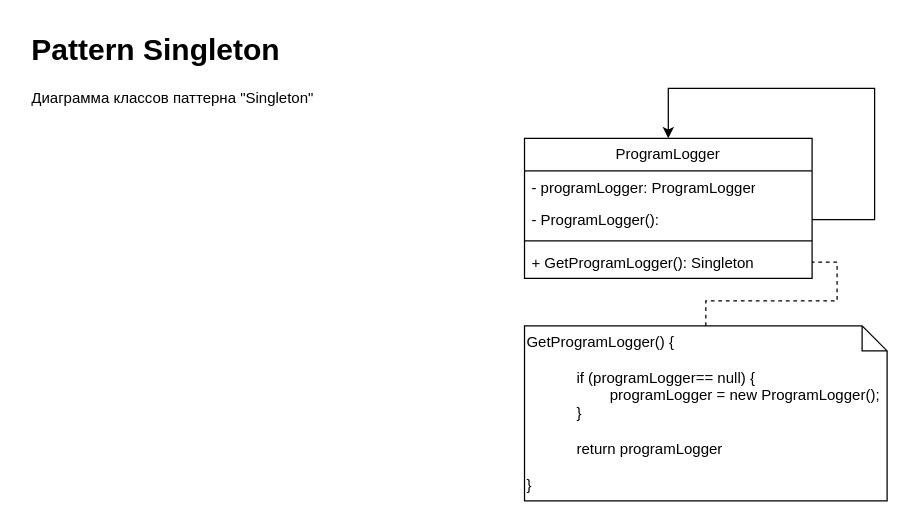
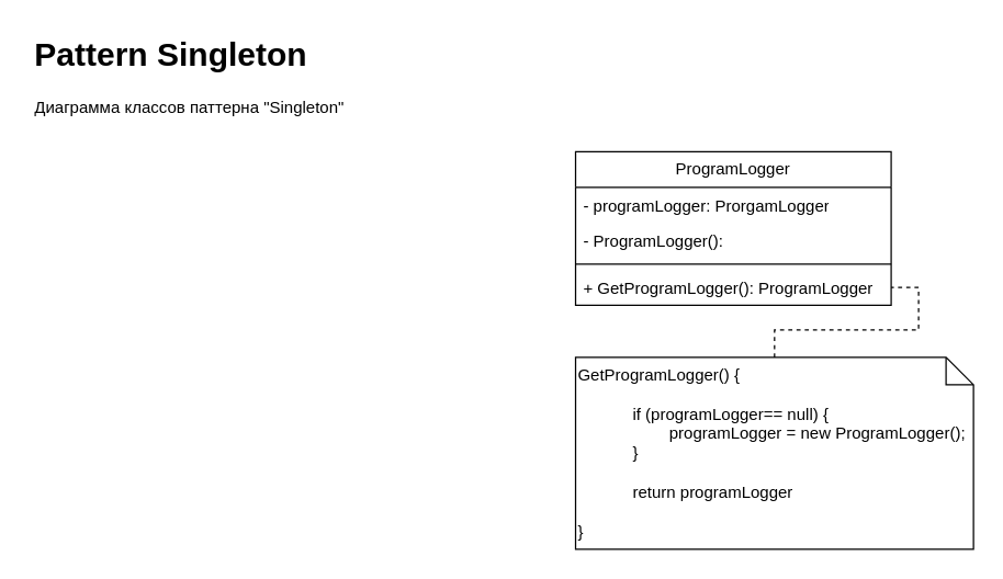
  <mxCell id="0" />
  <mxCell id="1" parent="0" />
  <mxCell id="2" value="&lt;h1&gt;Pattern Singleton&lt;/h1&gt;&lt;p&gt;Диаграмма классов паттерна &quot;Singleton&quot;&lt;/p&gt;" style="text;html=1;strokeColor=none;fillColor=none;spacing=5;spacingTop=-20;whiteSpace=wrap;overflow=hidden;rounded=0;" vertex="1" parent="1"><mxGeometry y="20" width="270" height="120" as="geometry" x="20" /></mxCell>
  <mxCell id="3" value="ProgramLogger" style="swimlane;fontStyle=0;childLayout=stackLayout;horizontal=1;startSize=26;fillColor=none;horizontalStack=0;resizeParent=1;resizeParentMax=0;resizeLast=0;collapsible=1;marginBottom=0;whiteSpace=wrap;html=1;" vertex="1" parent="1"><mxGeometry x="419" y="110" width="230" height="112" as="geometry" /></mxCell>
- <mxCell id="4" value="- programLogger: ProgramLogger" style="text;strokeColor=none;fillColor=none;align=left;verticalAlign=top;spacingLeft=4;spacingRight=4;overflow=hidden;rotatable=0;points=[[0,0.5],[1,0.5]];portConstraint=eastwest;whiteSpace=wrap;html=1;" vertex="1" parent="3"><mxGeometry y="26" width="230" height="26" as="geometry" /></mxCell>
- <mxCell id="5" style="edgeStyle=orthogonalEdgeStyle;rounded=0;orthogonalLoop=1;jettySize=auto;html=1;entryX=0.5;entryY=0;entryDx=0;entryDy=0;exitX=1;exitY=0.5;exitDx=0;exitDy=0;" edge="1" parent="3" source="6" target="3"><mxGeometry relative="1" as="geometry"><Array as="points"><mxPoint x="280" y="65" /><mxPoint x="280" y="-40" /><mxPoint x="115" y="-40" /></Array></mxGeometry></mxCell>
+ <mxCell id="4" value="- programLogger: ProrgamLogger" style="text;strokeColor=none;fillColor=none;align=left;verticalAlign=top;spacingLeft=4;spacingRight=4;overflow=hidden;rotatable=0;points=[[0,0.5],[1,0.5]];portConstraint=eastwest;whiteSpace=wrap;html=1;" vertex="1" parent="3"><mxGeometry y="26" width="230" height="26" as="geometry" /></mxCell>
  <mxCell id="6" value="- ProgramLogger():" style="text;strokeColor=none;fillColor=none;align=left;verticalAlign=top;spacingLeft=4;spacingRight=4;overflow=hidden;rotatable=0;points=[[0,0.5],[1,0.5]];portConstraint=eastwest;whiteSpace=wrap;html=1;" vertex="1" parent="3"><mxGeometry y="52" width="230" height="26" as="geometry" /></mxCell>
  <mxCell id="7" value="" style="line;strokeWidth=1;fillColor=none;align=left;verticalAlign=middle;spacingTop=-1;spacingLeft=3;spacingRight=3;rotatable=0;labelPosition=right;points=[];portConstraint=eastwest;strokeColor=inherit;" vertex="1" parent="3"><mxGeometry y="78" width="230" height="8" as="geometry" /></mxCell>
- <mxCell id="8" value="+ GetProgramLogger(): Singleton" style="text;strokeColor=none;fillColor=none;align=left;verticalAlign=top;spacingLeft=4;spacingRight=4;overflow=hidden;rotatable=0;points=[[0,0.5],[1,0.5]];portConstraint=eastwest;whiteSpace=wrap;html=1;" vertex="1" parent="3"><mxGeometry y="86" width="230" height="26" as="geometry" /></mxCell>
+ <mxCell id="8" value="+ GetProgramLogger(): ProgramLogger" style="text;strokeColor=none;fillColor=none;align=left;verticalAlign=top;spacingLeft=4;spacingRight=4;overflow=hidden;rotatable=0;points=[[0,0.5],[1,0.5]];portConstraint=eastwest;whiteSpace=wrap;html=1;" vertex="1" parent="3"><mxGeometry y="86" width="230" height="26" as="geometry" /></mxCell>
  <mxCell id="9" style="edgeStyle=orthogonalEdgeStyle;rounded=0;orthogonalLoop=1;jettySize=auto;html=1;entryX=1;entryY=0.5;entryDx=0;entryDy=0;endArrow=none;endFill=0;dashed=1;" edge="1" parent="1" source="10" target="8"><mxGeometry relative="1" as="geometry" /></mxCell>
  <mxCell id="10" value="GetProgramLogger() {&lt;br&gt;&lt;br&gt;&lt;blockquote style=&quot;margin: 0 0 0 40px; border: none; padding: 0px;&quot;&gt;&lt;/blockquote&gt;&lt;blockquote style=&quot;margin: 0 0 0 40px; border: none; padding: 0px;&quot;&gt;&lt;span style=&quot;background-color: initial;&quot;&gt;if (programLogger== null) {&lt;br&gt;&lt;/span&gt;&lt;span style=&quot;background-color: initial; white-space: pre;&quot;&gt;&#09;&lt;/span&gt;&lt;span style=&quot;background-color: initial;&quot;&gt;programLogger = new ProgramLogger();&lt;br&gt;&lt;/span&gt;}&lt;/blockquote&gt;&lt;blockquote style=&quot;margin: 0 0 0 40px; border: none; padding: 0px;&quot;&gt;&lt;br&gt;&lt;/blockquote&gt;&lt;blockquote style=&quot;margin: 0 0 0 40px; border: none; padding: 0px;&quot;&gt;&lt;/blockquote&gt;&lt;span style=&quot;white-space: pre;&quot;&gt;&#09;&lt;/span&gt;&amp;nbsp; &amp;nbsp; return programLogger&lt;br&gt;&lt;br&gt;}" style="shape=note;size=20;whiteSpace=wrap;html=1;align=left;" vertex="1" parent="1"><mxGeometry x="419" y="260" width="290" height="140" as="geometry" /></mxCell>
